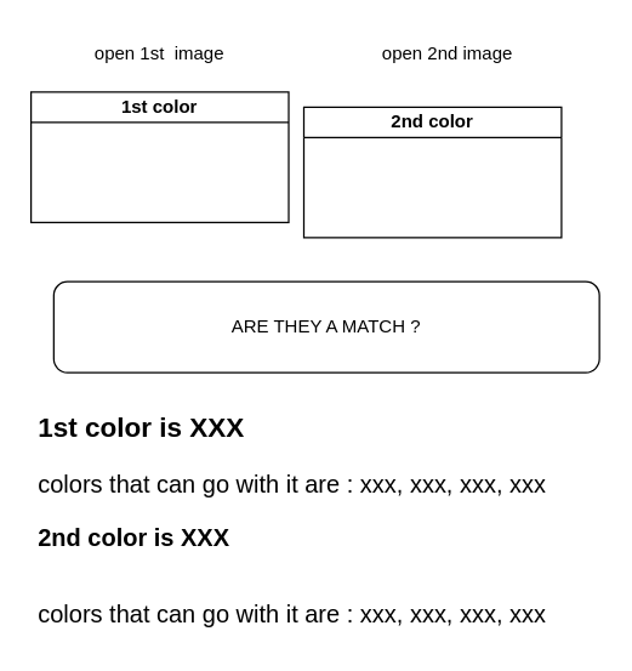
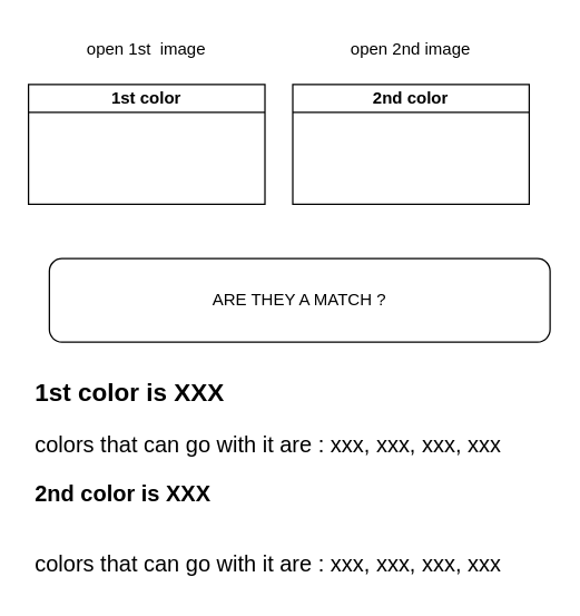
  <mxCell id="0" />
  <mxCell id="1" parent="0" />
  <mxCell id="2" value="1st color" style="swimlane;whiteSpace=wrap;html=1;startSize=20;" vertex="1" parent="1"><mxGeometry x="20" y="60" width="170" height="86" as="geometry" /></mxCell>
  <mxCell id="3" value="open 1st&amp;nbsp; image" style="text;strokeColor=none;fillColor=none;align=center;verticalAlign=middle;spacingLeft=4;spacingRight=4;overflow=hidden;points=[[0,0.5],[1,0.5]];portConstraint=eastwest;rotatable=0;whiteSpace=wrap;html=1;" vertex="1" parent="1"><mxGeometry x="45" y="20" width="120" height="30" as="geometry" /></mxCell>
- <mxCell id="4" value="2nd color" style="swimlane;whiteSpace=wrap;html=1;startSize=20;" vertex="1" parent="1"><mxGeometry x="200" y="70" width="170" height="86" as="geometry" /></mxCell>
+ <mxCell id="4" value="2nd color" style="swimlane;whiteSpace=wrap;html=1;startSize=20;" vertex="1" parent="1"><mxGeometry x="210" y="60" width="170" height="86" as="geometry" /></mxCell>
  <mxCell id="5" value="open 2nd image" style="text;strokeColor=none;fillColor=none;align=center;verticalAlign=middle;spacingLeft=4;spacingRight=4;overflow=hidden;points=[[0,0.5],[1,0.5]];portConstraint=eastwest;rotatable=0;whiteSpace=wrap;html=1;" vertex="1" parent="1"><mxGeometry x="235" y="20" width="120" height="30" as="geometry" /></mxCell>
  <mxCell id="6" value="ARE THEY A MATCH ?" style="rounded=1;whiteSpace=wrap;html=1;" vertex="1" parent="1"><mxGeometry x="35" y="185" width="360" height="60" as="geometry" /></mxCell>
  <mxCell id="7" value="&lt;h1 style=&quot;border-color: var(--border-color); font-size: 18px;&quot;&gt;&lt;font style=&quot;font-size: 18px;&quot;&gt;1st color is XXX&lt;/font&gt;&lt;/h1&gt;&lt;h1 style=&quot;font-size: 16px;&quot;&gt;&lt;p style=&quot;border-color: var(--border-color); font-weight: 400;&quot;&gt;&lt;font style=&quot;font-size: 16px;&quot;&gt;colors that can go with it are : xxx, xxx, xxx, xxx&lt;/font&gt;&lt;/p&gt;&lt;/h1&gt;&lt;h1 style=&quot;border-color: var(--border-color); font-size: 16px;&quot;&gt;&lt;font style=&quot;font-size: 16px;&quot;&gt;2nd color is XXX&lt;/font&gt;&lt;/h1&gt;&lt;h1 style=&quot;border-color: var(--border-color);&quot;&gt;&lt;p style=&quot;border-color: var(--border-color); font-weight: 400;&quot;&gt;&lt;font style=&quot;font-size: 16px;&quot;&gt;colors that can go with it are : xxx, xxx, xxx, xxx&lt;/font&gt;&lt;/p&gt;&lt;/h1&gt;" style="text;html=1;strokeColor=none;fillColor=none;spacing=5;spacingTop=-20;whiteSpace=wrap;overflow=hidden;rounded=0;" vertex="1" parent="1"><mxGeometry x="20" y="270" width="360" height="150" as="geometry" /></mxCell>
